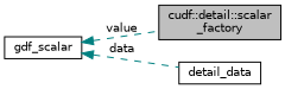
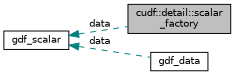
  digraph {
    rankdir=LR
    node [color=black fillcolor=white fontname=Helvetica fontsize=10 shape=record style=filled]
    edge [color=teal dir=back fontname=Helvetica fontsize=10 labelfontname=Helvetica labelfontsize=10 style=dashed]
    n1 [fillcolor=grey75 fontcolor=black height=0.2 label="cudf::detail::scalar\l_factory" width=0.4]
    n2 [height=0.2 label=gdf_scalar width=0.4]
-   n3 [height=0.2 label=detail_data width=0.4]
-   n2 -> n1 [label=" value"]
+   n3 [height=0.2 label=gdf_data width=0.4]
+   n2 -> n1 [label=" data"]
    n2 -> n3 [label=" data"]
  }
